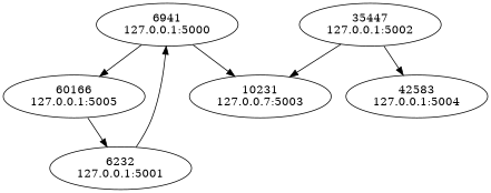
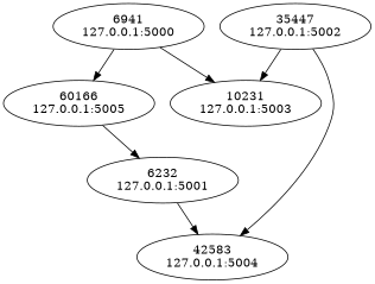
  digraph {
    n1 [label="6941\n127.0.0.1:5000"]
-   n2 [label="10231\n127.0.0.7:5003"]
+   n2 [label="10231\n127.0.0.1:5003"]
    n3 [label="60166\n127.0.0.1:5005"]
    n4 [label="35447\n127.0.0.1:5002"]
    n5 [label="42583\n127.0.0.1:5004"]
    n6 [label="6232\n127.0.0.1:5001"]
    n1 -> n2
    n1 -> n3
    n3 -> n6
    n4 -> n2
    n4 -> n5
-   n6 -> n1
+   n6 -> n5
  }
